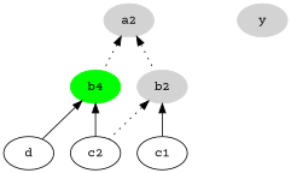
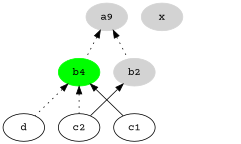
  digraph {
    fontname="Courier Prime"
    node [color=lightgray fontname="Courier Prime" style=filled]
    edge [dir=back fontname="Courier Prime"]
    n1 [color=green label=b4]
    d [color="" style=""]
    c1 [color="" style=""]
    c2 [color="" style=""]
    b2
-   a2
-   y
-   n1 -> d
-   b2 -> c1
-   n1 -> c2
-   b2 -> c2 [style=dotted]
+   a2 [label=a9]
+   x
+   n1 -> d [style=dotted]
+   n1 -> c1
+   n1 -> c2 [style=dotted]
+   b2 -> c2 [style=solid]
    a2 -> n1 [style=dotted]
    a2 -> b2 [style=dotted]
  }
